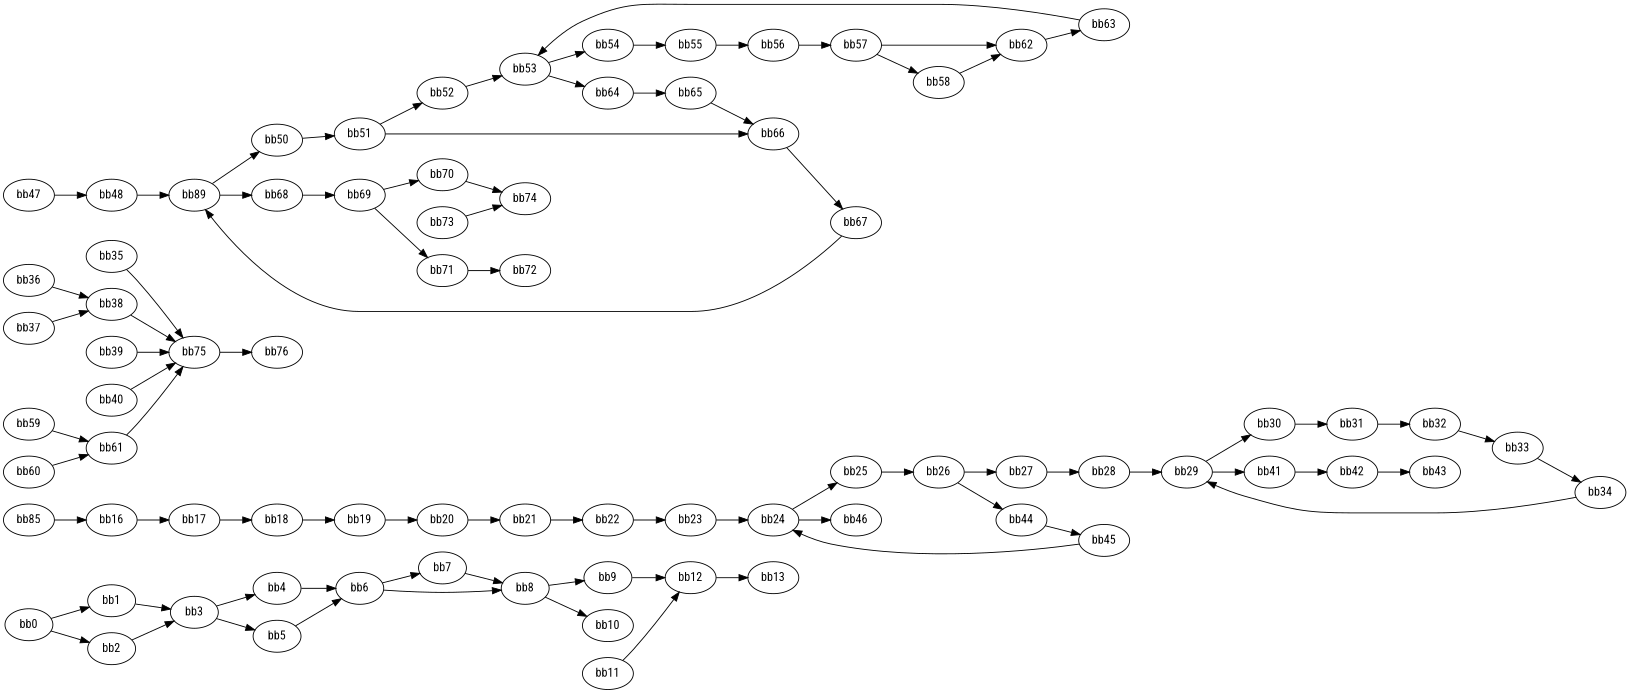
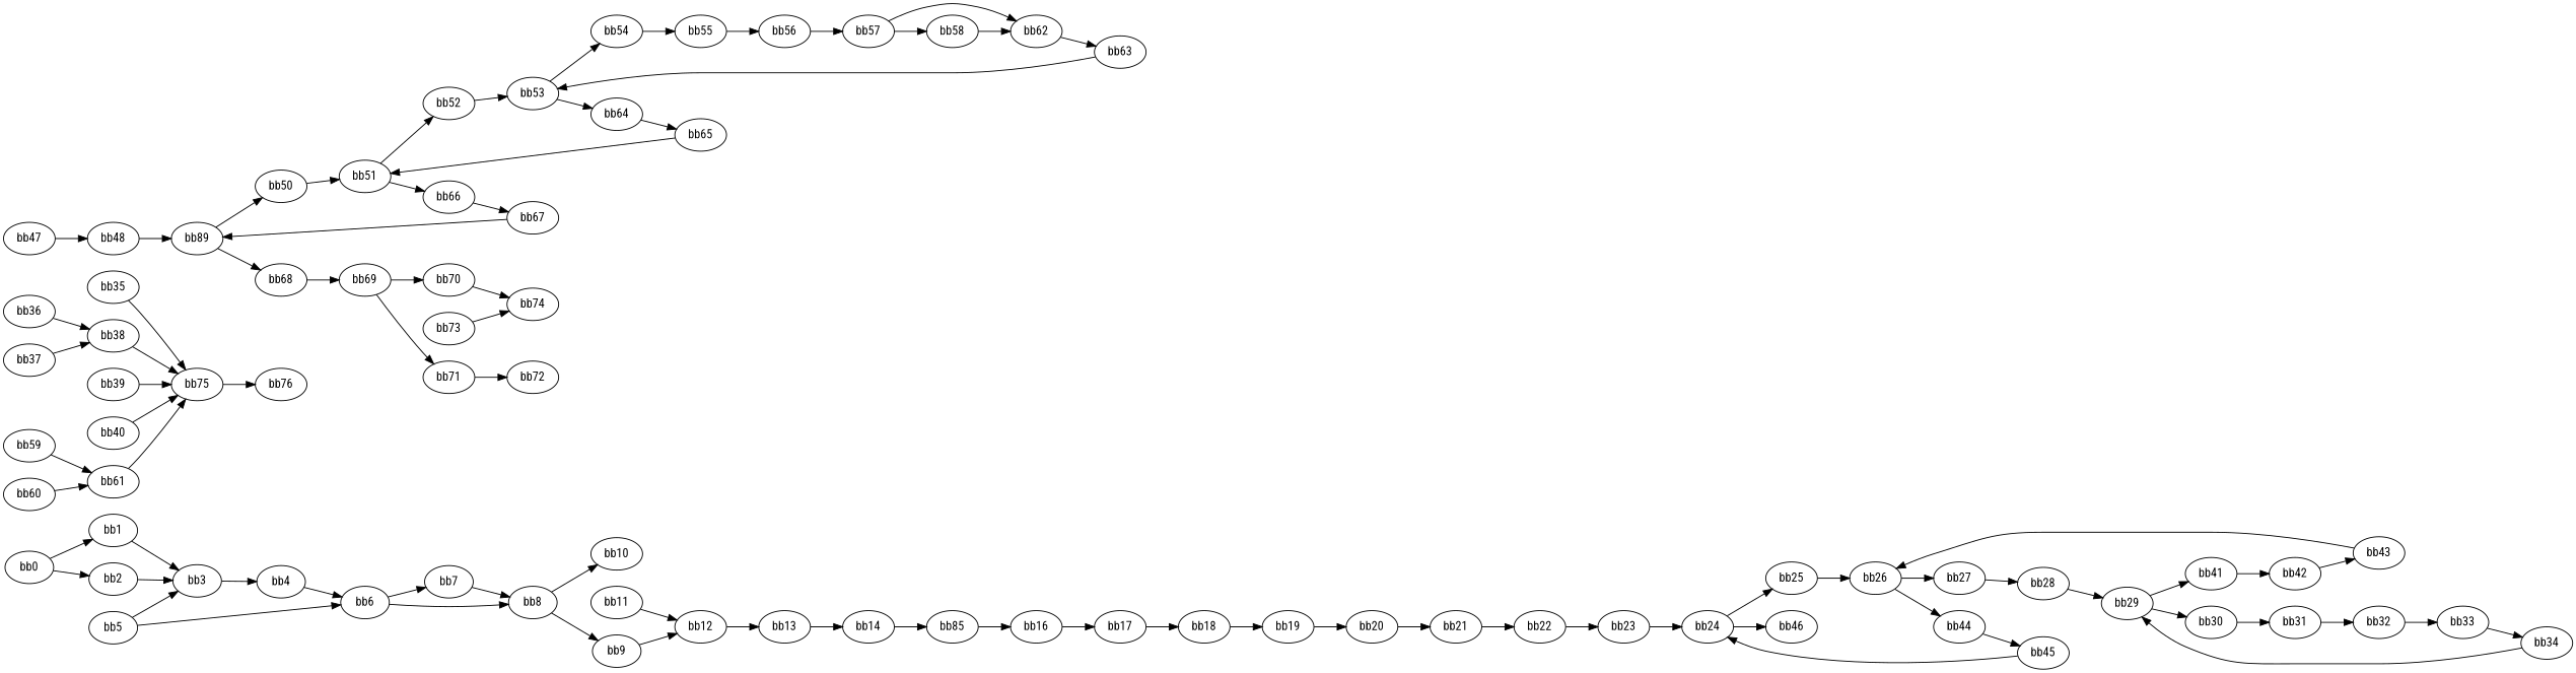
  digraph {
    fontname="Roboto Condensed"
    rankdir=LR
    node [fontname="Roboto Condensed"]
    edge [fontname="Roboto Condensed"]
    n1 [label=bb0]
    n2 [label=bb1]
    n3 [label=bb2]
    n4 [label=bb3]
    n5 [label=bb4]
    n6 [label=bb5]
    n7 [label=bb6]
    n8 [label=bb7]
    n9 [label=bb8]
    n10 [label=bb9]
    n11 [label=bb10]
    n12 [label=bb12]
    n13 [label=bb13]
    n14 [label=bb11]
+   n15 [label=bb14]
    n16 [label=bb85]
    n17 [label=bb16]
    n18 [label=bb17]
    n19 [label=bb18]
    n20 [label=bb19]
    n21 [label=bb20]
    n22 [label=bb21]
    n23 [label=bb22]
    n24 [label=bb23]
    n25 [label=bb24]
    n26 [label=bb25]
    n27 [label=bb46]
    n28 [label=bb26]
    n29 [label=bb27]
    n30 [label=bb44]
    n31 [label=bb28]
    n32 [label=bb45]
    n33 [label=bb29]
    n34 [label=bb30]
    n35 [label=bb41]
    n36 [label=bb31]
    n37 [label=bb42]
    n38 [label=bb32]
    n39 [label=bb33]
    n40 [label=bb34]
    n41 [label=bb35]
    n42 [label=bb75]
    n43 [label=bb76]
    n44 [label=bb36]
    n45 [label=bb38]
    n46 [label=bb37]
    n47 [label=bb39]
    n48 [label=bb40]
    n49 [label=bb43]
    n50 [label=bb47]
    n51 [label=bb48]
    n52 [label=bb89]
    n53 [label=bb50]
    n54 [label=bb68]
    n55 [label=bb51]
    n56 [label=bb69]
    n57 [label=bb52]
    n58 [label=bb66]
    n59 [label=bb53]
    n60 [label=bb67]
    n61 [label=bb54]
    n62 [label=bb64]
    n63 [label=bb55]
    n64 [label=bb65]
    n65 [label=bb56]
    n66 [label=bb57]
    n67 [label=bb58]
    n68 [label=bb62]
    n69 [label=bb63]
    n70 [label=bb59]
    n71 [label=bb61]
    n72 [label=bb60]
    n73 [label=bb70]
    n74 [label=bb71]
    n75 [label=bb74]
    n76 [label=bb72]
    n77 [label=bb73]
    n1 -> n2
    n1 -> n3
    n2 -> n4
    n3 -> n4
    n4 -> n5
-   n4 -> n6
+   n6 -> n4
    n5 -> n7
    n6 -> n7
    n7 -> n8
    n7 -> n9
    n8 -> n9
    n9 -> n10
    n9 -> n11
    n10 -> n12
    n12 -> n13
+   n13 -> n15
    n14 -> n12
+   n15 -> n16
    n16 -> n17
    n17 -> n18
    n18 -> n19
    n19 -> n20
    n20 -> n21
    n21 -> n22
    n22 -> n23
    n23 -> n24
    n24 -> n25
    n25 -> n26
    n25 -> n27
    n26 -> n28
    n28 -> n29
    n28 -> n30
    n29 -> n31
    n30 -> n32
    n31 -> n33
    n32 -> n25
    n33 -> n34
    n33 -> n35
    n34 -> n36
    n35 -> n37
    n36 -> n38
    n37 -> n49
    n38 -> n39
    n39 -> n40
    n40 -> n33
    n41 -> n42
    n42 -> n43
    n44 -> n45
    n45 -> n42
    n46 -> n45
    n47 -> n42
    n48 -> n42
+   n49 -> n28
    n50 -> n51
    n51 -> n52
    n52 -> n53
    n52 -> n54
    n53 -> n55
    n54 -> n56
    n55 -> n57
    n55 -> n58
    n56 -> n73
    n56 -> n74
    n57 -> n59
    n58 -> n60
    n59 -> n61
    n59 -> n62
    n60 -> n52
    n61 -> n63
    n62 -> n64
    n63 -> n65
-   n64 -> n58
+   n64 -> n55
    n65 -> n66
    n66 -> n67
    n66 -> n68
    n67 -> n68
    n68 -> n69
    n69 -> n59
    n70 -> n71
    n71 -> n42
    n72 -> n71
    n73 -> n75
    n74 -> n76
    n77 -> n75
  }
